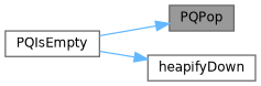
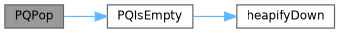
  digraph {
    fontname="DejaVu Sans"
    rankdir=LR
    node [color=grey40 fillcolor=white fontname="DejaVu Sans" fontsize=10 shape=box style=filled]
    edge [color=steelblue1 fontname="DejaVu Sans" fontsize=10 labelfontname=Helvetica labelfontsize=10 style=solid]
    n1 [color=gray40 fillcolor=grey60 fontcolor=black height=0.2 label=PQPop width=0.4]
    n2 [height=0.2 label=PQIsEmpty width=0.4]
    n3 [height=0.2 label=heapifyDown width=0.4]
-   n2 -> n1
+   n1 -> n2
    n2 -> n3
  }
